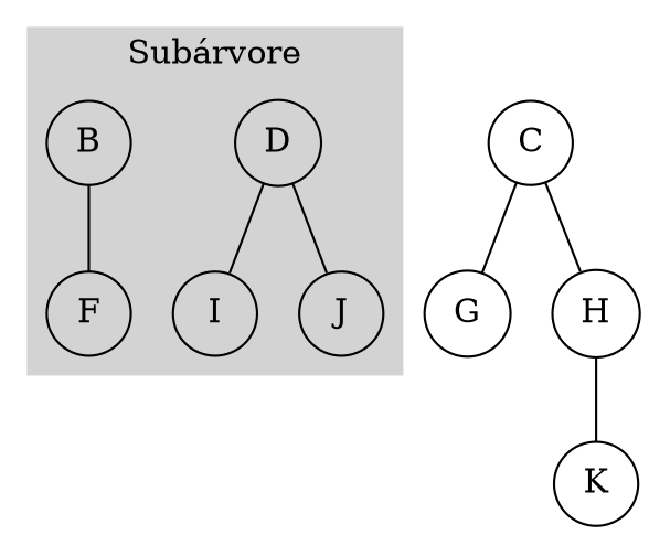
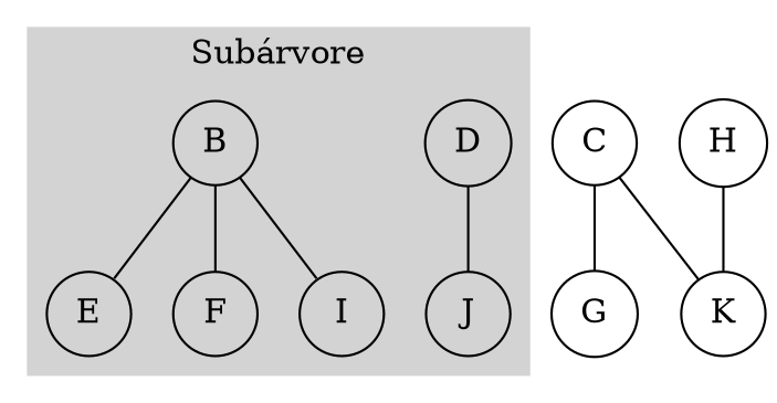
  graph {
    node [shape=circle]
    D
+   E
    F
    I
    J
    B
    C
    G
    H
    K
    subgraph cluster_1 {
      color=lightgrey
      label="Subárvore"
      style=filled
      B
      subgraph sub_2 {
        color=lightgrey
        label="Subárvore"
        style=filled
        D
+       E
        F
      }
      subgraph sub_3 {
        color=lightgrey
        label="Subárvore"
        style=filled
        I
        J
      }
    }
-   D -- I
+   B -- I
    D -- J
+   B -- E
    B -- F
    C -- G
-   C -- H
+   C -- K
    H -- K
  }
